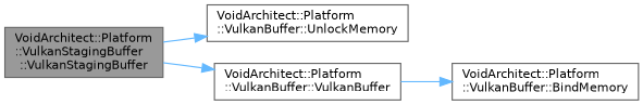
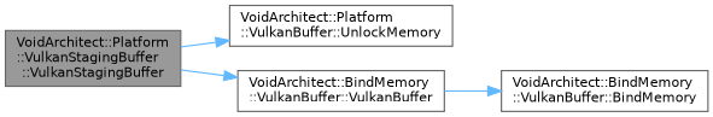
  digraph {
    rankdir=LR
    node [color=grey40 fillcolor=white fontname=Helvetica fontsize=10 shape=box style=filled]
    edge [color=steelblue1 fontname=Helvetica fontsize=10 labelfontname=Helvetica labelfontsize=10 style=solid]
    n1 [color=gray40 fillcolor=grey60 fontcolor=black height=0.2 label="VoidArchitect::Platform\l::VulkanStagingBuffer\l::VulkanStagingBuffer" width=0.4]
    n2 [height=0.2 label="VoidArchitect::Platform\l::VulkanBuffer::UnlockMemory" width=0.4]
-   n3 [height=0.2 label="VoidArchitect::Platform\l::VulkanBuffer::VulkanBuffer" width=0.4]
-   n4 [height=0.2 label="VoidArchitect::Platform\l::VulkanBuffer::BindMemory" width=0.4]
+   n3 [height=0.2 label="VoidArchitect::BindMemory\l::VulkanBuffer::VulkanBuffer" width=0.4]
+   n4 [height=0.2 label="VoidArchitect::BindMemory\l::VulkanBuffer::BindMemory" width=0.4]
    n1 -> n2
    n1 -> n3
    n3 -> n4
  }
